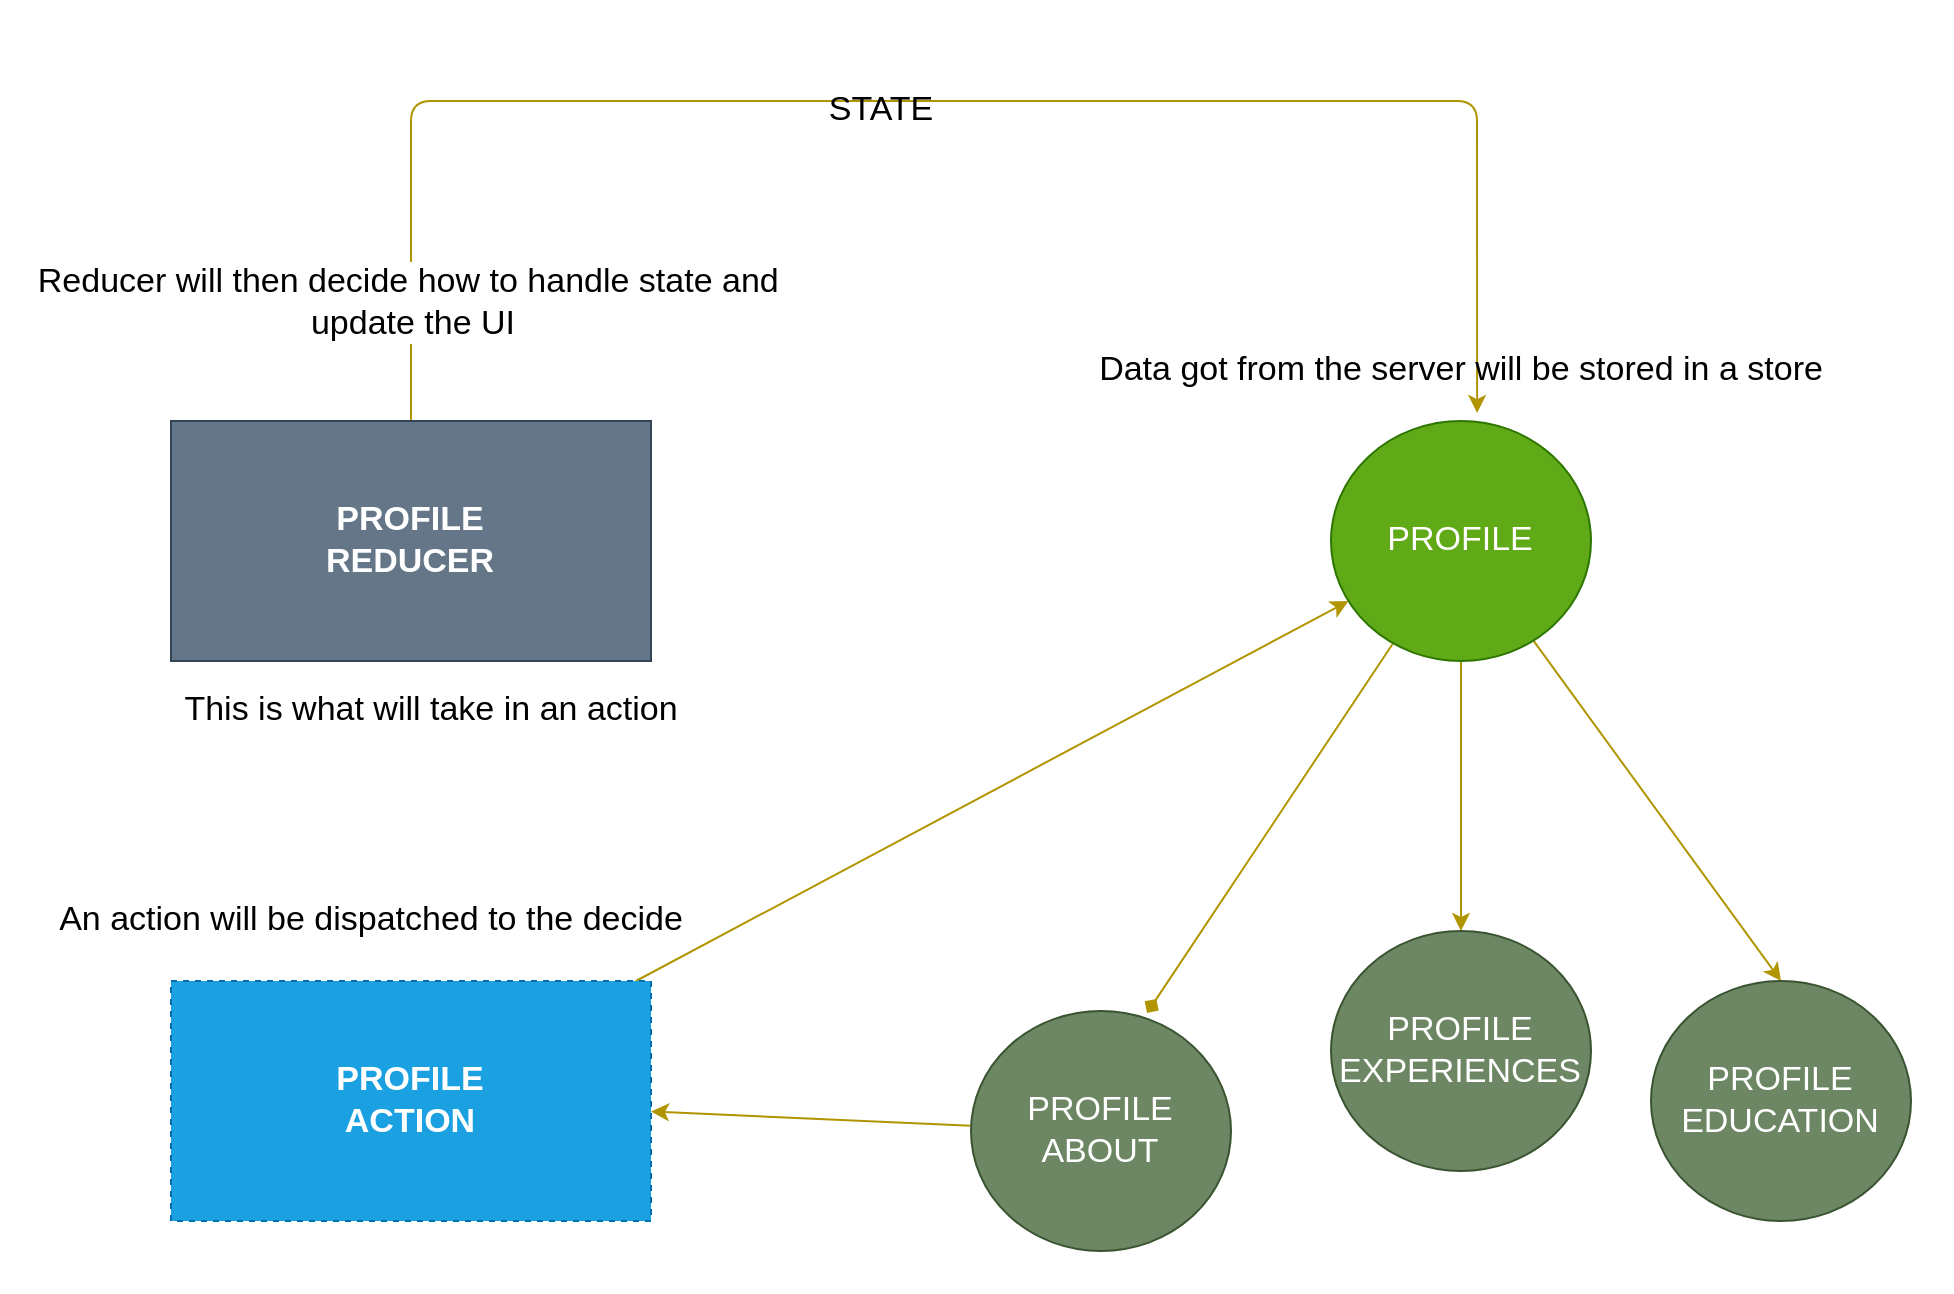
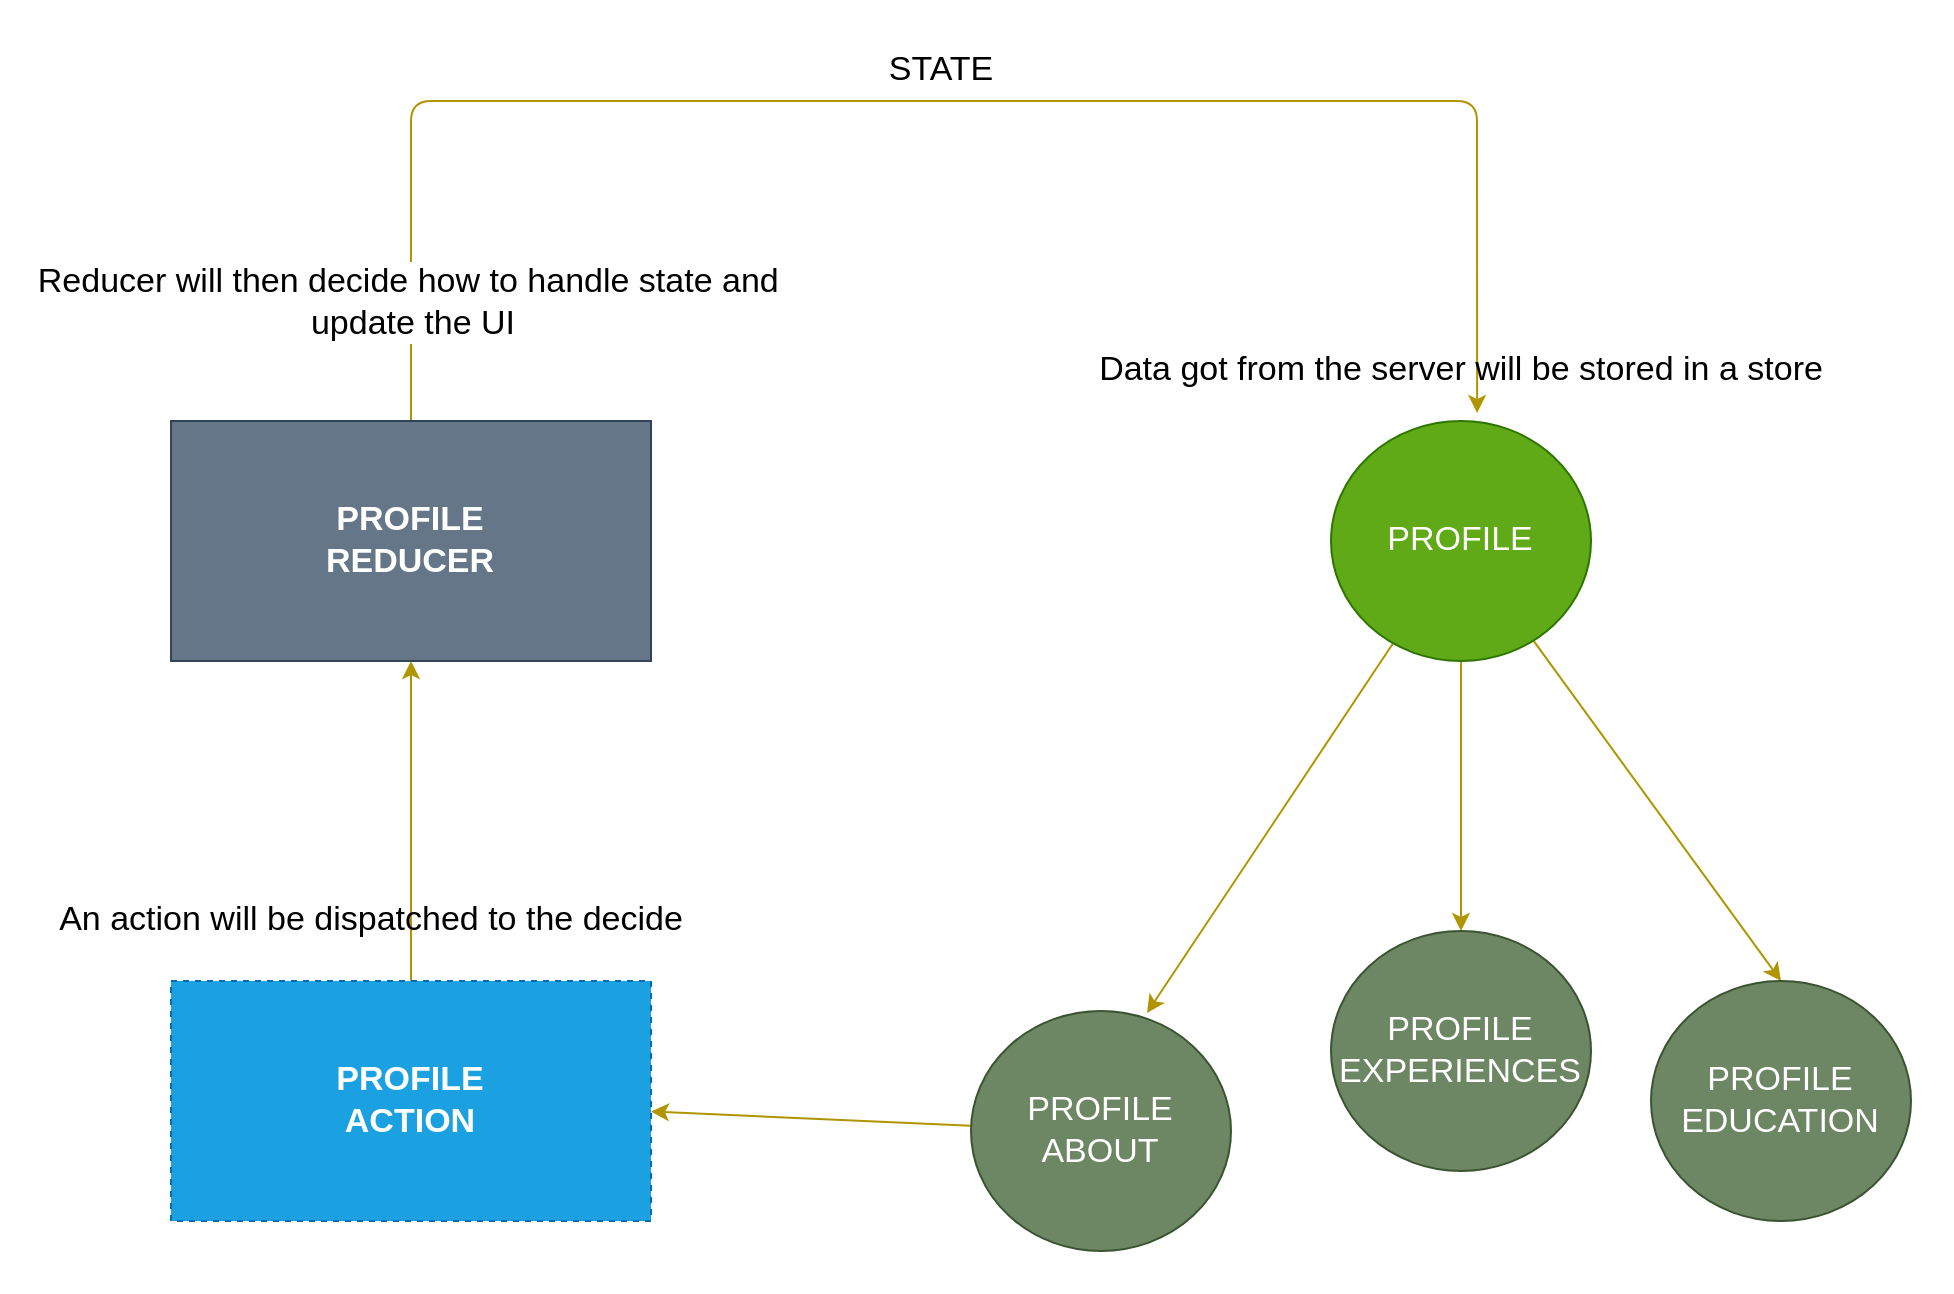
  <mxCell id="0" />
  <mxCell id="1" parent="0" />
  <mxCell id="2" style="edgeStyle=none;html=1;fontSize=17;entryX=0.562;entryY=-0.033;entryDx=0;entryDy=0;entryPerimeter=0;fillColor=#e3c800;strokeColor=#B09500;" edge="1" parent="1" source="4" target="8"><mxGeometry relative="1" as="geometry"><mxPoint x="745" y="50" as="targetPoint" /><Array as="points"><mxPoint x="205" y="50" /><mxPoint x="738" y="50" /></Array></mxGeometry></mxCell>
  <mxCell id="3" value="Reducer will then decide how to handle state and&amp;nbsp;&lt;br&gt;update the UI" style="edgeLabel;html=1;align=center;verticalAlign=middle;resizable=0;points=[];fontSize=17;" vertex="1" connectable="0" parent="2"><mxGeometry x="-0.859" relative="1" as="geometry"><mxPoint as="offset" /></mxGeometry></mxCell>
  <mxCell id="4" value="&lt;b&gt;&lt;font style=&quot;font-size: 17px&quot;&gt;PROFILE&lt;br&gt;REDUCER&lt;br&gt;&lt;/font&gt;&lt;/b&gt;" style="whiteSpace=wrap;html=1;fillColor=#647687;fontColor=#ffffff;strokeColor=#314354;" vertex="1" parent="1"><mxGeometry x="85" y="210" width="240" height="120" as="geometry" /></mxCell>
- <mxCell id="5" style="edgeStyle=none;html=1;entryX=0.677;entryY=0.008;entryDx=0;entryDy=0;entryPerimeter=0;fontSize=17;fillColor=#e3c800;strokeColor=#B09500;endArrow=diamond;" edge="1" parent="1" source="8" target="12"><mxGeometry relative="1" as="geometry" /></mxCell>
+ <mxCell id="5" style="edgeStyle=none;html=1;entryX=0.677;entryY=0.008;entryDx=0;entryDy=0;entryPerimeter=0;fontSize=17;fillColor=#e3c800;strokeColor=#B09500;" edge="1" parent="1" source="8" target="12"><mxGeometry relative="1" as="geometry" /></mxCell>
  <mxCell id="6" style="edgeStyle=none;html=1;fontSize=17;fillColor=#e3c800;strokeColor=#B09500;" edge="1" parent="1" source="8" target="13"><mxGeometry relative="1" as="geometry" /></mxCell>
  <mxCell id="7" style="edgeStyle=none;html=1;entryX=0.5;entryY=0;entryDx=0;entryDy=0;fontSize=17;fillColor=#e3c800;strokeColor=#B09500;" edge="1" parent="1" source="8" target="14"><mxGeometry relative="1" as="geometry" /></mxCell>
  <mxCell id="8" value="PROFILE" style="ellipse;whiteSpace=wrap;html=1;fontSize=17;fillColor=#60a917;fontColor=#ffffff;strokeColor=#2D7600;" vertex="1" parent="1"><mxGeometry x="665" y="210" width="130" height="120" as="geometry" /></mxCell>
- <mxCell id="9" style="edgeStyle=none;html=1;fontSize=17;fillColor=#e3c800;strokeColor=#B09500;" edge="1" parent="1" source="10" target="8"><mxGeometry relative="1" as="geometry" /></mxCell>
+ <mxCell id="9" style="edgeStyle=none;html=1;entryX=0.5;entryY=1;entryDx=0;entryDy=0;fontSize=17;fillColor=#e3c800;strokeColor=#B09500;" edge="1" parent="1" source="10" target="4"><mxGeometry relative="1" as="geometry" /></mxCell>
  <mxCell id="10" value="&lt;b&gt;&lt;font style=&quot;font-size: 17px&quot;&gt;PROFILE&lt;br&gt;ACTION&lt;br&gt;&lt;/font&gt;&lt;/b&gt;" style="whiteSpace=wrap;html=1;fillColor=#1ba1e2;fontColor=#ffffff;strokeColor=#006EAF;dashed=1;" vertex="1" parent="1"><mxGeometry x="85" y="490" width="240" height="120" as="geometry" /></mxCell>
  <mxCell id="11" style="edgeStyle=none;html=1;fontSize=17;fillColor=#e3c800;strokeColor=#B09500;" edge="1" parent="1" source="12" target="10"><mxGeometry relative="1" as="geometry" /></mxCell>
  <mxCell id="12" value="PROFILE&lt;br&gt;ABOUT" style="ellipse;whiteSpace=wrap;html=1;fontSize=17;fillColor=#6d8764;fontColor=#ffffff;strokeColor=#3A5431;" vertex="1" parent="1"><mxGeometry x="485" y="505" width="130" height="120" as="geometry" /></mxCell>
  <mxCell id="13" value="PROFILE&lt;br&gt;EXPERIENCES" style="ellipse;whiteSpace=wrap;html=1;fontSize=17;fillColor=#6d8764;fontColor=#ffffff;strokeColor=#3A5431;" vertex="1" parent="1"><mxGeometry x="665" y="465" width="130" height="120" as="geometry" /></mxCell>
  <mxCell id="14" value="PROFILE&lt;br&gt;EDUCATION" style="ellipse;whiteSpace=wrap;html=1;fontSize=17;fillColor=#6d8764;fontColor=#ffffff;strokeColor=#3A5431;" vertex="1" parent="1"><mxGeometry x="825" y="490" width="130" height="120" as="geometry" /></mxCell>
- <mxCell id="15" value="STATE" style="text;html=1;align=center;verticalAlign=middle;resizable=0;points=[];autosize=1;strokeColor=none;fillColor=none;fontSize=17;" vertex="1" parent="1"><mxGeometry x="405" y="40" width="70" height="30" as="geometry" /></mxCell>
+ <mxCell id="15" value="STATE" style="text;html=1;align=center;verticalAlign=middle;resizable=0;points=[];autosize=1;strokeColor=none;fillColor=none;fontSize=17;" vertex="1" parent="1"><mxGeometry x="435" y="20" width="70" height="30" as="geometry" /></mxCell>
  <mxCell id="16" value="Data got from the server will be stored in a store" style="text;html=1;align=center;verticalAlign=middle;resizable=0;points=[];autosize=1;strokeColor=none;fillColor=none;fontSize=17;" vertex="1" parent="1"><mxGeometry x="540" y="170" width="380" height="30" as="geometry" /></mxCell>
- <mxCell id="17" value="This is what will take in an action" style="text;html=1;align=center;verticalAlign=middle;resizable=0;points=[];autosize=1;strokeColor=none;fillColor=none;fontSize=17;" vertex="1" parent="1"><mxGeometry x="85" y="340" width="260" height="30" as="geometry" /></mxCell>
  <mxCell id="18" value="An action will be dispatched to the decide" style="text;html=1;align=center;verticalAlign=middle;resizable=0;points=[];autosize=1;strokeColor=none;fillColor=none;fontSize=17;" vertex="1" parent="1"><mxGeometry x="20" y="445" width="330" height="30" as="geometry" /></mxCell>
